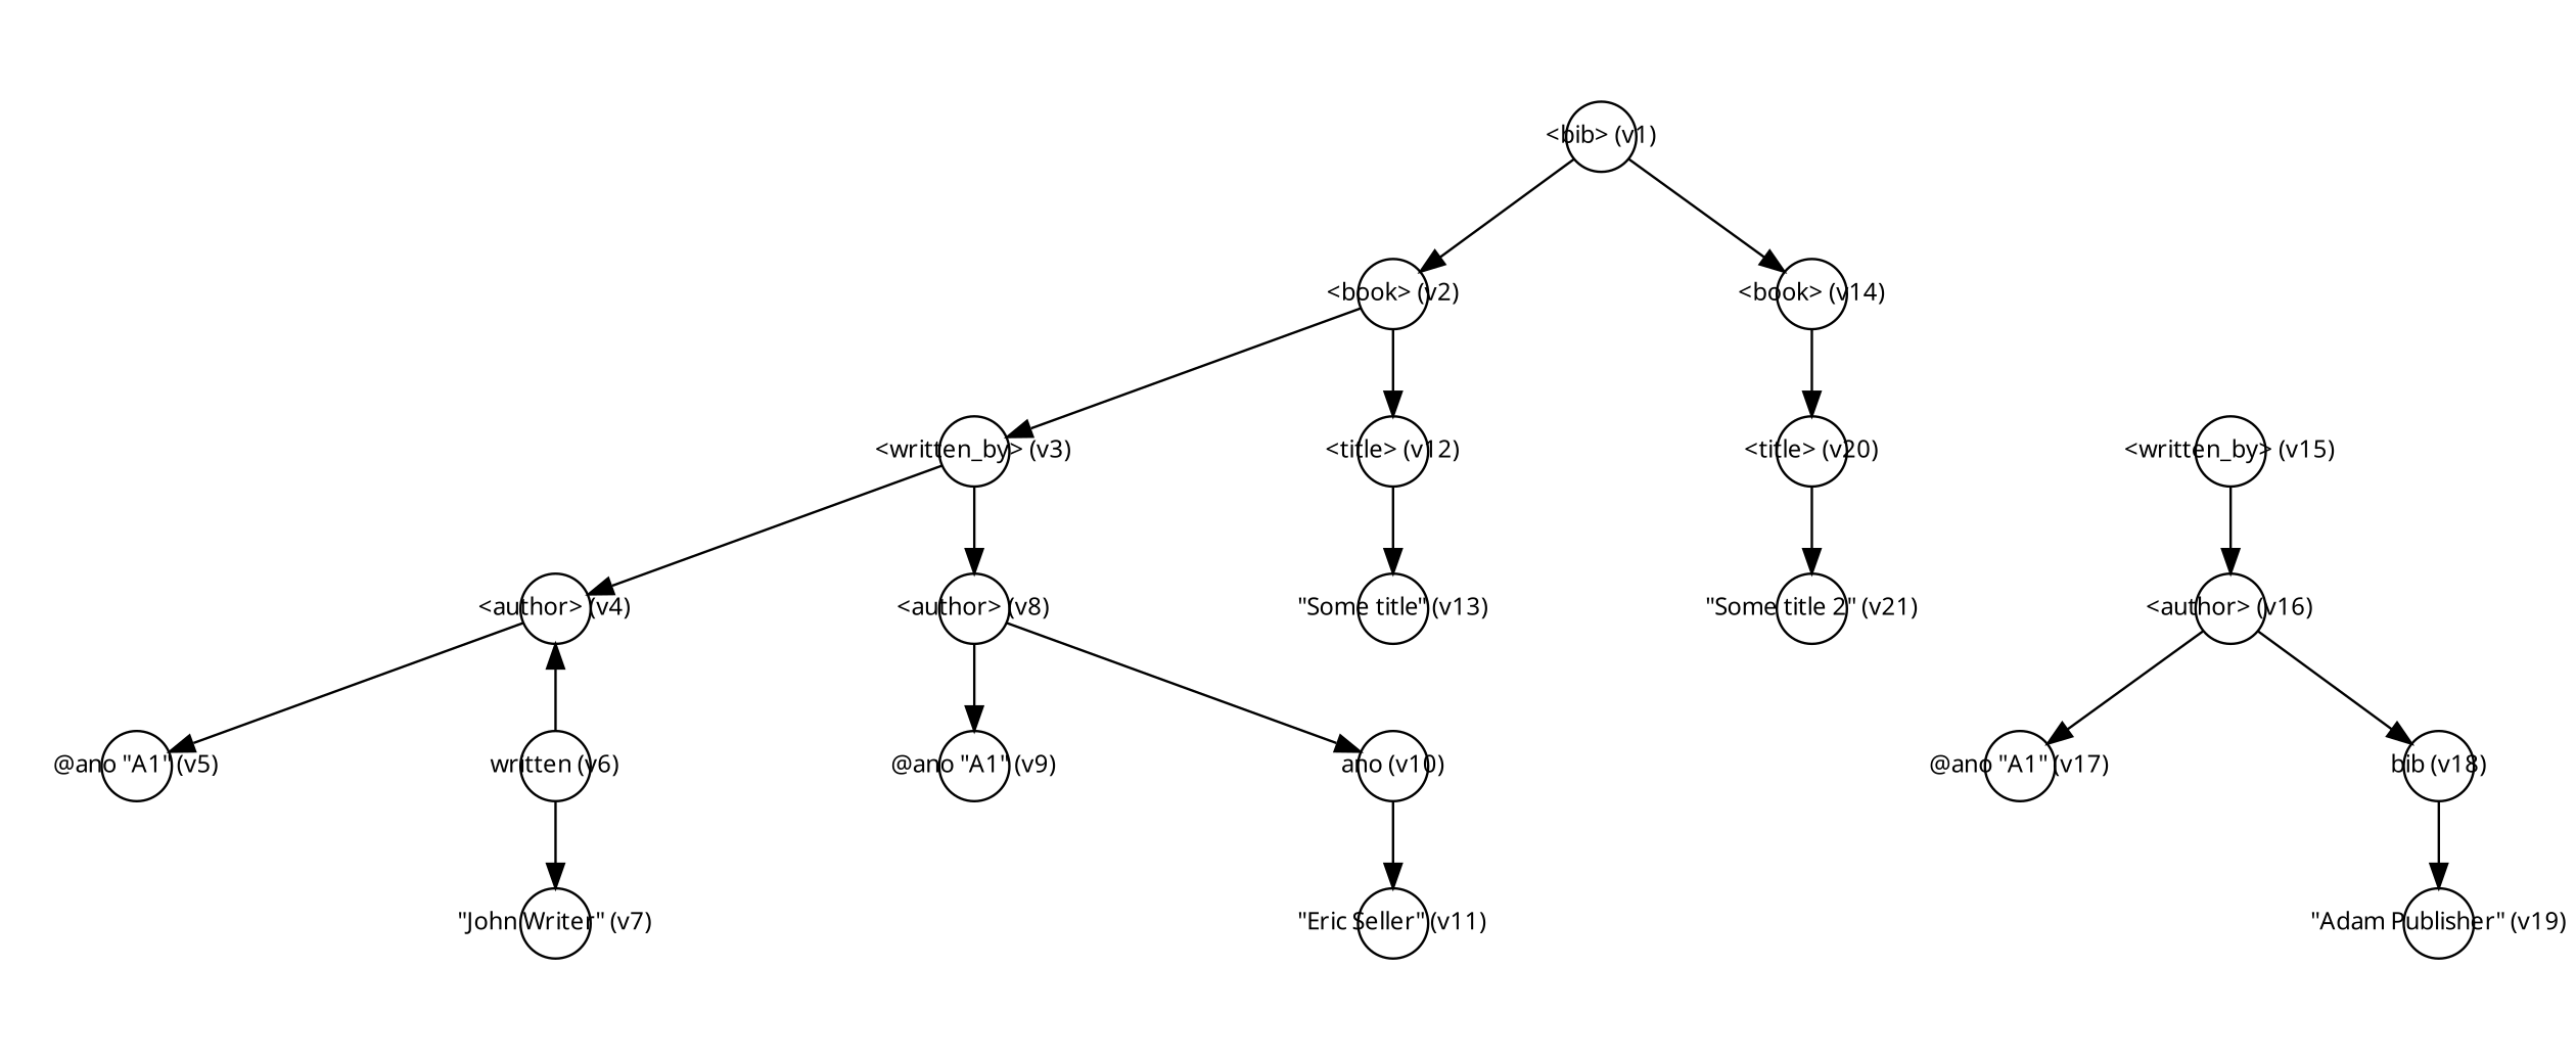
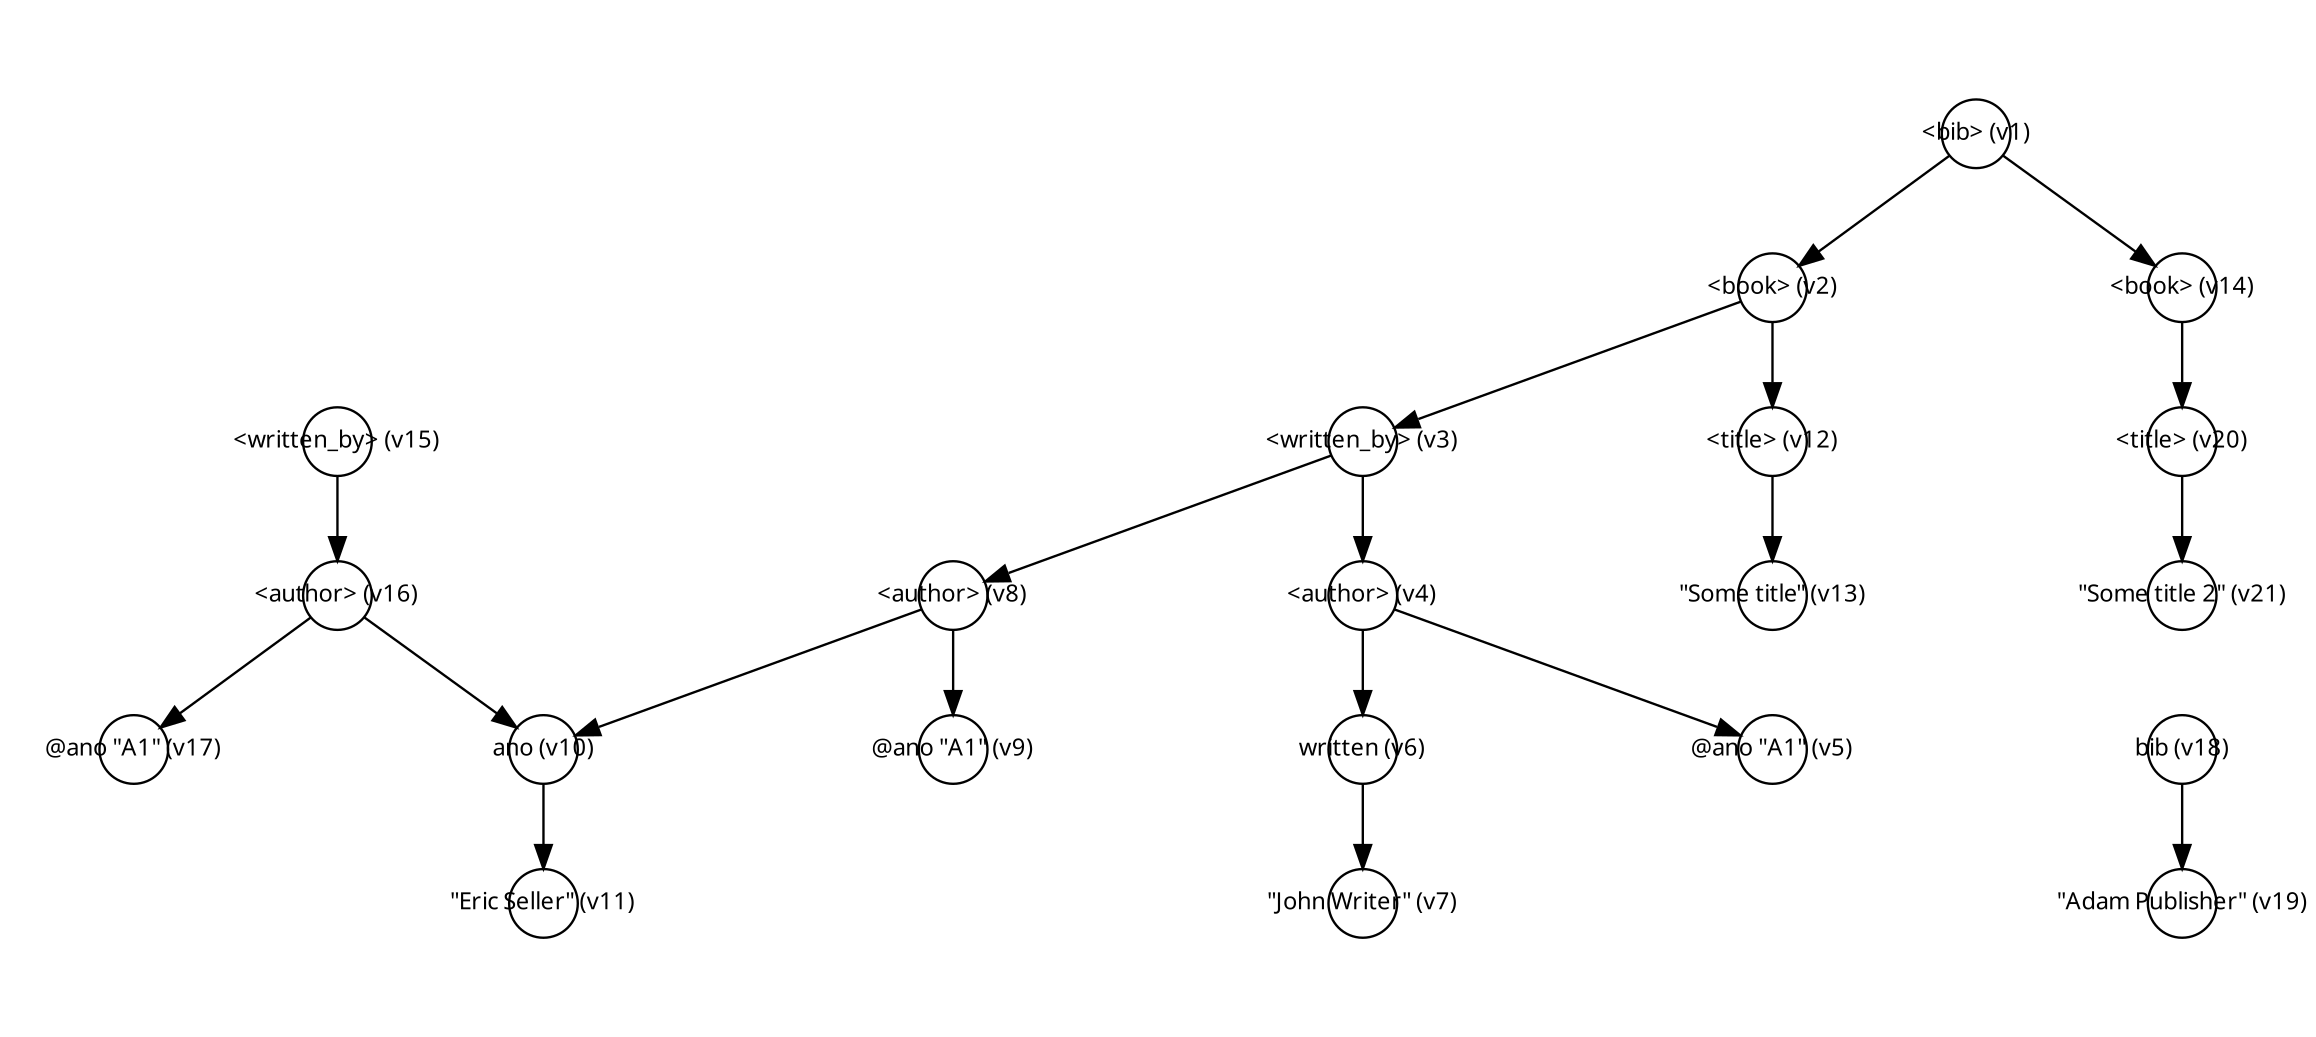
  digraph {
    nodesep=2
    rankdir=TB
    node [fixedsize=true fontname="TeXGyrePagella-Regular" fontsize=10 shape=circle]
    edge [fontname="TeXGyrePagella-Regular" fontsize=10]
    n1 [label="<book> (v2)" width=0.4]
    n2 [label="<book> (v14)" width=0.4]
    n3 [label="<written_by> (v3)" width=0.4]
    n4 [label="<written_by> (v15)" width=0.4]
    n5 [label="<title> (v12)" width=0.4]
    n6 [label="<title> (v20)" width=0.4]
    n7 [label="<author> (v4)" width=0.4]
    n8 [label="<author> (v8)" width=0.4]
    n9 [label="\"Some title\" (v13)" width=0.4]
    n10 [label="<author> (v16)" width=0.4]
    n11 [label="\"Some title 2\" (v21)" width=0.4]
    n12 [label="@ano \"A1\" (v5)" width=0.4]
    n13 [label="written (v6)" width=0.4]
    n14 [label="@ano \"A1\" (v9)" width=0.4]
    n15 [label="ano (v10)" width=0.4]
    n16 [label="@ano \"A1\" (v17)" width=0.4]
    n17 [label="bib (v18)" width=0.4]
    n18 [label="\"John Writer\" (v7)" width=0.4]
    n19 [label="\"Eric Seller\" (v11)" width=0.4]
    n20 [label="\"Adam Publisher\" (v19)" width=0.4]
    n21 [label="<bib> (v1)" width=0.4]
    subgraph sub_1 {
      rank=same
      n1
      n2
    }
    subgraph sub_2 {
      rank=same
      n3
      n4
      n5
      n6
    }
    subgraph sub_3 {
      rank=same
      n7
      n8
      n9
      n10
      n11
    }
    subgraph sub_4 {
      rank=same
      n12
      n13
      n14
      n15
      n16
      n17
    }
    n1 -> n3
    n1 -> n5
    n2 -> n6
    n3 -> n7
    n3 -> n8
    n4 -> n10
    n5 -> n9
    n6 -> n11
    n7 -> n12
-   n13 -> n7
+   n7 -> n13
    n8 -> n14
    n8 -> n15
    n10 -> n16
-   n10 -> n17
+   n10 -> n15
    n13 -> n18
    n15 -> n19
    n17 -> n20
    n21 -> n1
    n21 -> n2
  }
